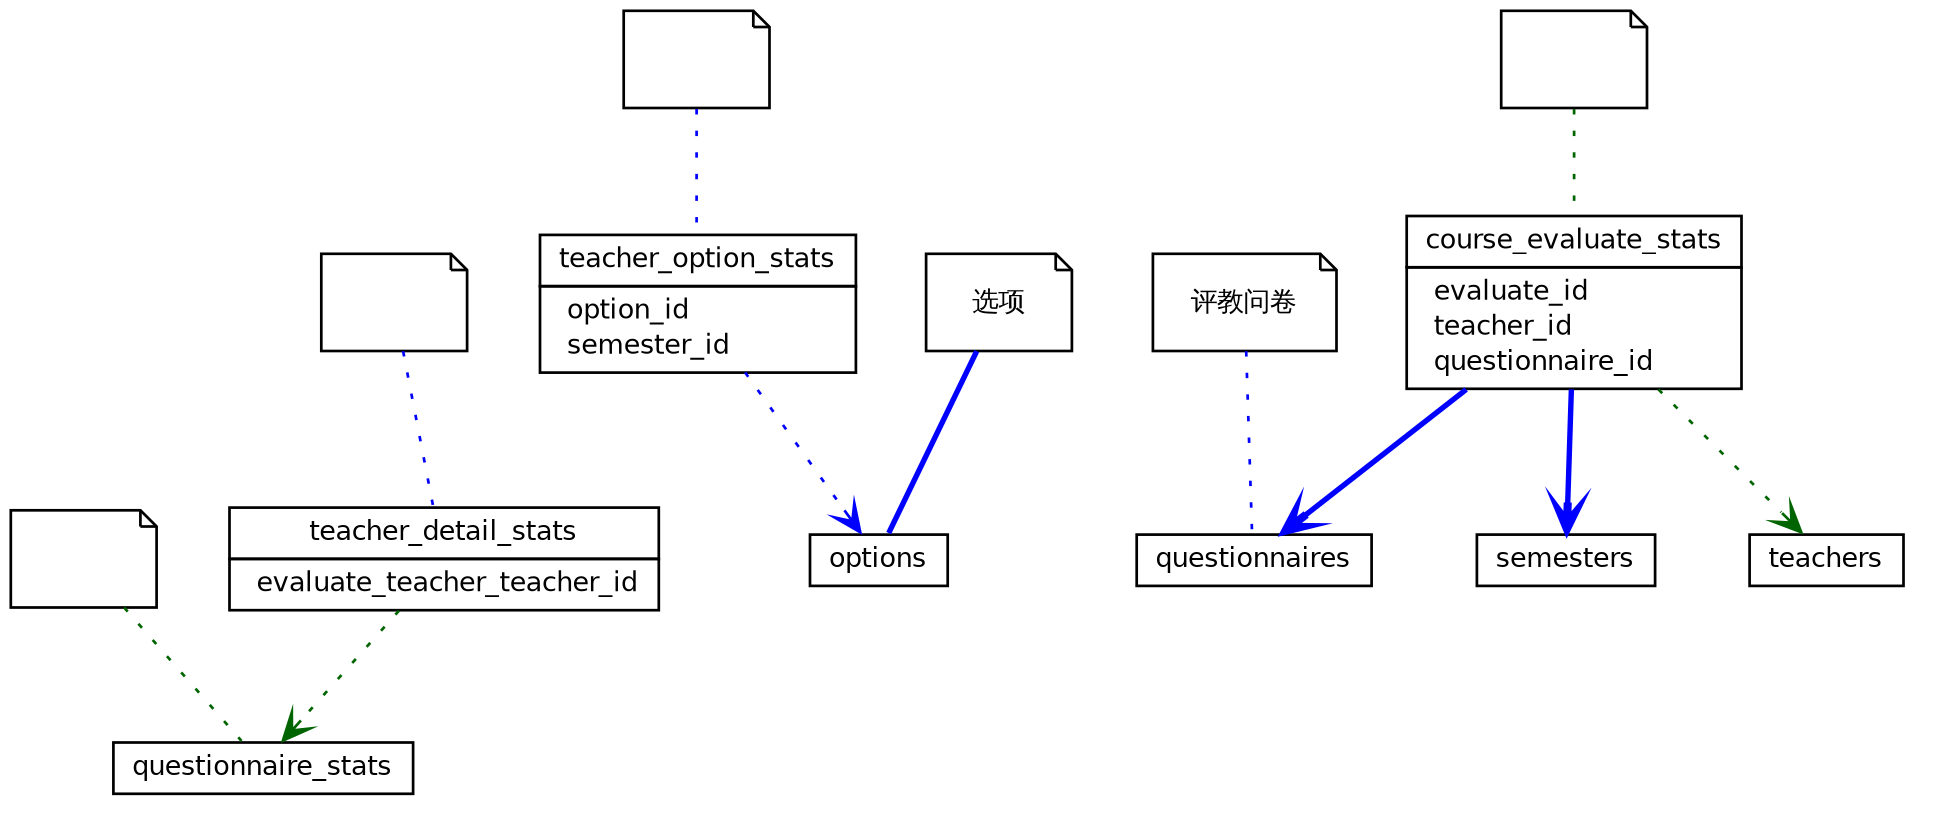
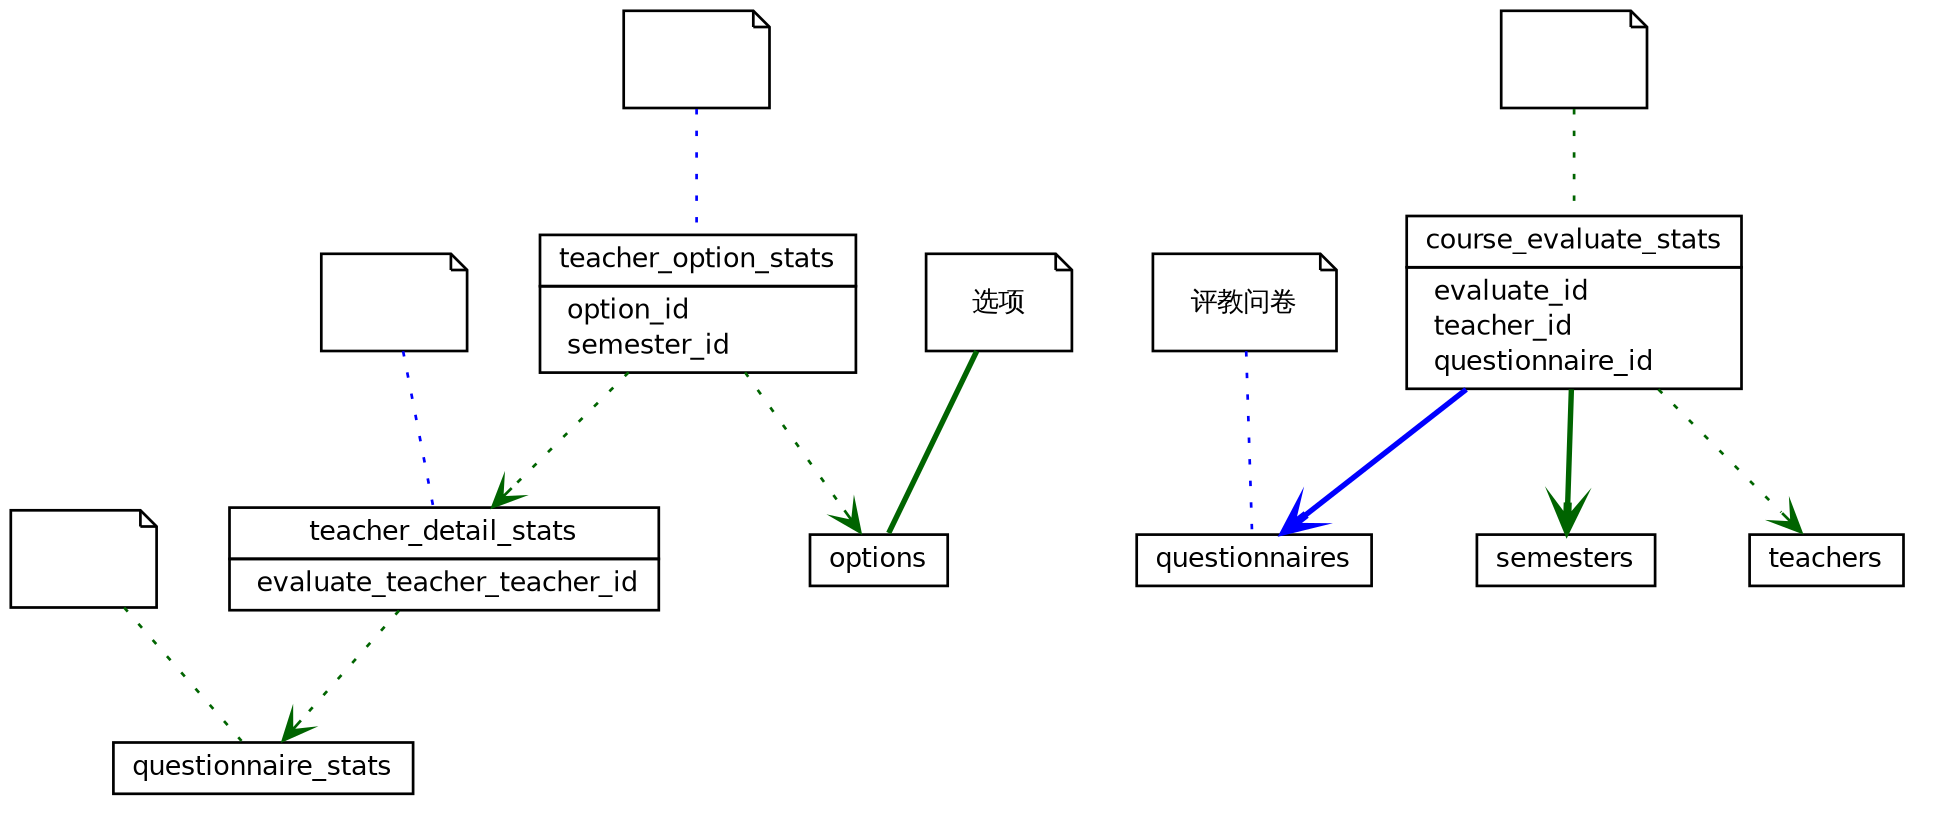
  digraph {
    nodesep=0.25
    ranksep=0.5
    node [fontcolor=black fontname=Helvetica fontsize=10.0 shape=plaintext]
    edge [arrowhead=open color=darkgreen fontname=Helvetica fontsize=10.0 headport=p labelfontname=Helvetica labelfontsize=10 style=dotted]
    n1 [label=<<table title="teacher_detail_stats" border="0" cellborder="1" cellspacing="0" cellpadding="2" port="p"> 		<tr><td><table border="0" cellspacing="0" cellpadding="1"> <tr><td align="center" balign="center"> teacher_detail_stats </td></tr> 		</table></td></tr> 		<tr><td><table border="0" cellspacing="0" cellpadding="1"> <tr><td align="left" balign="left">  evaluate_teacher_teacher_id </td></tr> 		</table></td></tr> 		</table>>]
    n2 [label=<<table title="questionnaire_stats" border="0" cellborder="1" cellspacing="0" cellpadding="2" port="p"> 		<tr><td><table border="0" cellspacing="0" cellpadding="1"> <tr><td align="center" balign="center"> questionnaire_stats </td></tr> 		</table></td></tr> 		</table>>]
    n3 [label=<<table title="teacher_detail_stats" border="0" cellborder="0" cellspacing="0" cellpadding="2" port="p"> 		<tr><td><table border="0" cellspacing="0" cellpadding="1"> <tr><td align="left" balign="left">  </td></tr> 		</table></td></tr> 		</table>> shape=note]
    n4 [label=<<table title="course_evaluate_stats" border="0" cellborder="1" cellspacing="0" cellpadding="2" port="p"> 		<tr><td><table border="0" cellspacing="0" cellpadding="1"> <tr><td align="center" balign="center"> course_evaluate_stats </td></tr> 		</table></td></tr> 		<tr><td><table border="0" cellspacing="0" cellpadding="1"> <tr><td align="left" balign="left">  evaluate_id </td></tr> <tr><td align="left" balign="left">  teacher_id </td></tr> <tr><td align="left" balign="left">  questionnaire_id </td></tr> 		</table></td></tr> 		</table>>]
    n5 [label=<<table title="semesters" border="0" cellborder="1" cellspacing="0" cellpadding="2" port="p"> 		<tr><td><table border="0" cellspacing="0" cellpadding="1"> <tr><td align="center" balign="center"> semesters </td></tr> 		</table></td></tr> 		</table>>]
    n6 [label=<<table title="teachers" border="0" cellborder="1" cellspacing="0" cellpadding="2" port="p"> 		<tr><td><table border="0" cellspacing="0" cellpadding="1"> <tr><td align="center" balign="center"> teachers </td></tr> 		</table></td></tr> 		</table>>]
    n7 [label=<<table title="questionnaires" border="0" cellborder="1" cellspacing="0" cellpadding="2" port="p"> 		<tr><td><table border="0" cellspacing="0" cellpadding="1"> <tr><td align="center" balign="center"> questionnaires </td></tr> 		</table></td></tr> 		</table>>]
    n8 [label=<<table title="course_evaluate_stats" border="0" cellborder="0" cellspacing="0" cellpadding="2" port="p"> 		<tr><td><table border="0" cellspacing="0" cellpadding="1"> <tr><td align="left" balign="left">  </td></tr> 		</table></td></tr> 		</table>> shape=note]
    n9 [label=<<table title="teacher_option_stats" border="0" cellborder="1" cellspacing="0" cellpadding="2" port="p"> 		<tr><td><table border="0" cellspacing="0" cellpadding="1"> <tr><td align="center" balign="center"> teacher_option_stats </td></tr> 		</table></td></tr> 		<tr><td><table border="0" cellspacing="0" cellpadding="1"> <tr><td align="left" balign="left">  option_id </td></tr> <tr><td align="left" balign="left">  semester_id </td></tr> 		</table></td></tr> 		</table>>]
    n10 [label=<<table title="options" border="0" cellborder="1" cellspacing="0" cellpadding="2" port="p"> 		<tr><td><table border="0" cellspacing="0" cellpadding="1"> <tr><td align="center" balign="center"> options </td></tr> 		</table></td></tr> 		</table>>]
    n11 [label=<<table title="teacher_option_stats" border="0" cellborder="0" cellspacing="0" cellpadding="2" port="p"> 		<tr><td><table border="0" cellspacing="0" cellpadding="1"> <tr><td align="left" balign="left">  </td></tr> 		</table></td></tr> 		</table>> shape=note]
    n12 [label=<<table title="questionnaire_stats" border="0" cellborder="0" cellspacing="0" cellpadding="2" port="p"> 		<tr><td><table border="0" cellspacing="0" cellpadding="1"> <tr><td align="left" balign="left">  </td></tr> 		</table></td></tr> 		</table>> shape=note]
    n13 [label=<<table title="questionnaires" border="0" cellborder="0" cellspacing="0" cellpadding="2" port="p"> 		<tr><td><table border="0" cellspacing="0" cellpadding="1"> <tr><td align="left" balign="left"> 评教问卷 </td></tr> 		</table></td></tr> 		</table>> shape=note]
    n14 [label=<<table title="options" border="0" cellborder="0" cellspacing="0" cellpadding="2" port="p"> 		<tr><td><table border="0" cellspacing="0" cellpadding="1"> <tr><td align="left" balign="left"> 选项 </td></tr> 		</table></td></tr> 		</table>> shape=note]
    n1 -> n2 [fontcolor=black tailport=p]
    n3 -> n1 [arrowhead=none color=blue fontsize=10]
-   n4 -> n5 [color=blue fontcolor=black style=bold tailport=p]
+   n4 -> n5 [fontcolor=black style=bold tailport=p]
    n4 -> n6 [fontcolor=black tailport=p]
    n4 -> n7 [color=blue fontcolor=black style=bold tailport=p]
    n8 -> n4 [arrowhead=none fontsize=10]
-   n9 -> n10 [color=blue fontcolor=black tailport=p]
+   n9 -> n1 [fontcolor=black tailport=p]
+   n9 -> n10 [fontcolor=black tailport=p]
    n11 -> n9 [arrowhead=none color=blue fontsize=10]
    n12 -> n2 [arrowhead=none fontsize=10]
    n13 -> n7 [arrowhead=none color=blue fontsize=10]
-   n14 -> n10 [arrowhead=none color=blue fontsize=10 style=bold]
+   n14 -> n10 [arrowhead=none fontsize=10 style=bold]
  }
